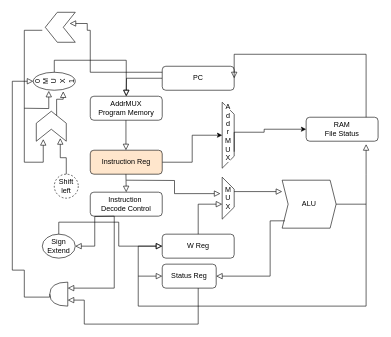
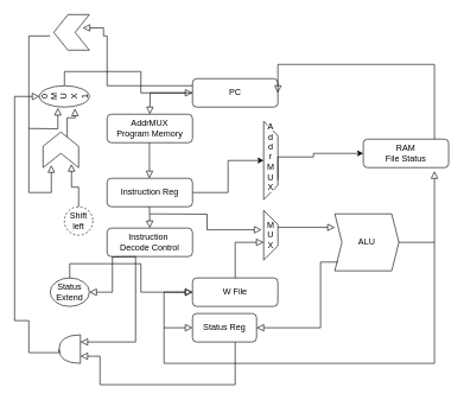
  <mxCell id="0" />
  <mxCell id="1" parent="0" />
  <mxCell id="2" value="" style="rounded=0;html=1;jettySize=auto;orthogonalLoop=1;fontSize=11;endArrow=block;endFill=0;endSize=8;strokeWidth=1;shadow=0;labelBackgroundColor=none;edgeStyle=orthogonalEdgeStyle;" parent="1" source="3" edge="1"><mxGeometry relative="1" as="geometry"><mxPoint x="210" y="160" as="targetPoint" /></mxGeometry></mxCell>
  <mxCell id="3" value="PC" style="rounded=1;whiteSpace=wrap;html=1;fontSize=12;glass=0;strokeWidth=1;shadow=0;" parent="1" vertex="1"><mxGeometry x="270" y="110" width="120" height="40" as="geometry" /></mxCell>
  <mxCell id="4" value="AddrMUX&lt;br&gt;Program Memory" style="rounded=1;whiteSpace=wrap;html=1;fontSize=12;glass=0;strokeWidth=1;shadow=0;" parent="1" vertex="1"><mxGeometry x="150" y="160" width="120" height="40" as="geometry" /></mxCell>
  <mxCell id="5" style="edgeStyle=orthogonalEdgeStyle;rounded=0;orthogonalLoop=1;jettySize=auto;html=1;" edge="1" parent="1" source="6" target="13"><mxGeometry relative="1" as="geometry" /></mxCell>
- <mxCell id="6" value="Instruction Reg" style="rounded=1;whiteSpace=wrap;html=1;fontSize=12;glass=0;strokeWidth=1;shadow=0;fillColor=#ffe6cc;" parent="1" vertex="1"><mxGeometry x="150" y="250" width="120" height="40" as="geometry" /></mxCell>
+ <mxCell id="6" value="Instruction Reg" style="rounded=1;whiteSpace=wrap;html=1;fontSize=12;glass=0;strokeWidth=1;shadow=0;" parent="1" vertex="1"><mxGeometry x="150" y="250" width="120" height="40" as="geometry" /></mxCell>
  <mxCell id="7" value="" style="rounded=0;html=1;jettySize=auto;orthogonalLoop=1;fontSize=11;endArrow=block;endFill=0;endSize=8;strokeWidth=1;shadow=0;labelBackgroundColor=none;edgeStyle=orthogonalEdgeStyle;" edge="1" parent="1"><mxGeometry relative="1" as="geometry"><mxPoint x="209.5" y="200" as="sourcePoint" /><mxPoint x="209.5" y="250" as="targetPoint" /></mxGeometry></mxCell>
- <mxCell id="8" value="W Reg" style="rounded=1;whiteSpace=wrap;html=1;fontSize=12;glass=0;strokeWidth=1;shadow=0;" vertex="1" parent="1"><mxGeometry x="270" y="390" width="120" height="40" as="geometry" /></mxCell>
+ <mxCell id="8" value="W File" style="rounded=1;whiteSpace=wrap;html=1;fontSize=12;glass=0;strokeWidth=1;shadow=0;" vertex="1" parent="1"><mxGeometry x="270" y="390" width="120" height="40" as="geometry" /></mxCell>
  <mxCell id="9" value="Status Reg" style="rounded=1;whiteSpace=wrap;html=1;fontSize=12;glass=0;strokeWidth=1;shadow=0;" vertex="1" parent="1"><mxGeometry x="270" y="440" width="90" height="40" as="geometry" /></mxCell>
  <mxCell id="10" value="RAM&lt;br&gt;File Status" style="rounded=1;whiteSpace=wrap;html=1;fontSize=12;glass=0;strokeWidth=1;shadow=0;" vertex="1" parent="1"><mxGeometry x="510" y="195" width="120" height="40" as="geometry" /></mxCell>
  <mxCell id="11" value="Instruction&amp;nbsp;&lt;br&gt;Decode Control" style="rounded=1;whiteSpace=wrap;html=1;fontSize=12;glass=0;strokeWidth=1;shadow=0;" vertex="1" parent="1"><mxGeometry x="150" y="320" width="120" height="40" as="geometry" /></mxCell>
  <mxCell id="12" value="" style="rounded=0;html=1;jettySize=auto;orthogonalLoop=1;fontSize=11;endArrow=block;endFill=0;endSize=8;strokeWidth=1;shadow=0;labelBackgroundColor=none;edgeStyle=orthogonalEdgeStyle;" edge="1" parent="1"><mxGeometry relative="1" as="geometry"><mxPoint x="209.5" y="290" as="sourcePoint" /><mxPoint x="210" y="320" as="targetPoint" /></mxGeometry></mxCell>
  <mxCell id="13" value="&lt;p style=&quot;line-height: 0.6;&quot;&gt;&lt;br&gt;&lt;/p&gt;" style="shape=trapezoid;perimeter=trapezoidPerimeter;whiteSpace=wrap;html=1;fixedSize=1;rotation=90;" vertex="1" parent="1"><mxGeometry x="325" y="215" width="110" height="20" as="geometry" /></mxCell>
  <mxCell id="14" style="edgeStyle=orthogonalEdgeStyle;rounded=0;orthogonalLoop=1;jettySize=auto;html=1;exitX=0.75;exitY=0;exitDx=0;exitDy=0;" edge="1" parent="1" source="13" target="10"><mxGeometry relative="1" as="geometry"><Array as="points"><mxPoint x="390" y="220" /><mxPoint x="440" y="220" /><mxPoint x="440" y="215" /></Array></mxGeometry></mxCell>
  <mxCell id="15" value="&lt;span style=&quot;background-color: rgb(255, 255, 255);&quot;&gt;A&lt;/span&gt;&lt;br style=&quot;background-color: rgb(255, 255, 255);&quot;&gt;&lt;span style=&quot;background-color: rgb(255, 255, 255);&quot;&gt;d&lt;/span&gt;&lt;br style=&quot;background-color: rgb(255, 255, 255);&quot;&gt;&lt;span style=&quot;background-color: rgb(255, 255, 255);&quot;&gt;d&lt;/span&gt;&lt;br style=&quot;background-color: rgb(255, 255, 255);&quot;&gt;&lt;span style=&quot;background-color: rgb(255, 255, 255);&quot;&gt;r&lt;/span&gt;&lt;br style=&quot;background-color: rgb(255, 255, 255);&quot;&gt;&lt;span style=&quot;background-color: rgb(255, 255, 255);&quot;&gt;M&lt;/span&gt;&lt;br style=&quot;background-color: rgb(255, 255, 255);&quot;&gt;&lt;span style=&quot;background-color: rgb(255, 255, 255);&quot;&gt;U&lt;/span&gt;&lt;br style=&quot;background-color: rgb(255, 255, 255);&quot;&gt;&lt;span style=&quot;background-color: rgb(255, 255, 255);&quot;&gt;X&lt;/span&gt;" style="text;html=1;strokeColor=none;fillColor=none;align=center;verticalAlign=middle;whiteSpace=wrap;rounded=0;" vertex="1" parent="1"><mxGeometry x="350" y="205" width="60" height="30" as="geometry" /></mxCell>
  <mxCell id="16" value="" style="shape=trapezoid;perimeter=trapezoidPerimeter;whiteSpace=wrap;html=1;fixedSize=1;rotation=90;" vertex="1" parent="1"><mxGeometry x="345" y="320" width="70" height="20" as="geometry" /></mxCell>
  <mxCell id="17" value="M&lt;br&gt;U&lt;br&gt;X" style="text;html=1;strokeColor=none;fillColor=none;align=center;verticalAlign=middle;whiteSpace=wrap;rounded=0;" vertex="1" parent="1"><mxGeometry x="370" y="300" width="20" height="60" as="geometry" /></mxCell>
  <mxCell id="18" value="" style="rounded=0;html=1;jettySize=auto;orthogonalLoop=1;fontSize=11;endArrow=block;endFill=0;endSize=8;strokeWidth=1;shadow=0;labelBackgroundColor=none;edgeStyle=orthogonalEdgeStyle;entryX=-0.151;entryY=0.373;entryDx=0;entryDy=0;entryPerimeter=0;" edge="1" parent="1" target="17"><mxGeometry relative="1" as="geometry"><mxPoint x="210" y="300" as="sourcePoint" /><mxPoint x="300" y="355" as="targetPoint" /></mxGeometry></mxCell>
  <mxCell id="19" value="ALU" style="shape=step;perimeter=stepPerimeter;whiteSpace=wrap;html=1;fixedSize=1;size=10;" vertex="1" parent="1"><mxGeometry x="470" y="300" width="90" height="80" as="geometry" /></mxCell>
  <mxCell id="20" value="" style="rounded=0;html=1;jettySize=auto;orthogonalLoop=1;fontSize=11;endArrow=block;endFill=0;endSize=8;strokeWidth=1;shadow=0;labelBackgroundColor=none;edgeStyle=orthogonalEdgeStyle;" edge="1" parent="1"><mxGeometry relative="1" as="geometry"><mxPoint x="390" y="319" as="sourcePoint" /><mxPoint x="470" y="319" as="targetPoint" /></mxGeometry></mxCell>
  <mxCell id="21" value="" style="rounded=0;html=1;jettySize=auto;orthogonalLoop=1;fontSize=11;endArrow=block;endFill=0;endSize=8;strokeWidth=1;shadow=0;labelBackgroundColor=none;edgeStyle=orthogonalEdgeStyle;exitX=1;exitY=0.5;exitDx=0;exitDy=0;entryX=0;entryY=0.5;entryDx=0;entryDy=0;" edge="1" parent="1" source="19" target="9"><mxGeometry relative="1" as="geometry"><mxPoint x="570" y="360" as="sourcePoint" /><mxPoint x="650" y="500" as="targetPoint" /><Array as="points"><mxPoint x="610" y="340" /><mxPoint x="610" y="510" /><mxPoint x="230" y="510" /><mxPoint x="230" y="460" /></Array></mxGeometry></mxCell>
  <mxCell id="22" value="" style="rounded=0;html=1;jettySize=auto;orthogonalLoop=1;fontSize=11;endArrow=block;endFill=0;endSize=8;strokeWidth=1;shadow=0;labelBackgroundColor=none;edgeStyle=orthogonalEdgeStyle;entryX=0;entryY=0.5;entryDx=0;entryDy=0;" edge="1" parent="1" target="8"><mxGeometry relative="1" as="geometry"><mxPoint x="230" y="460" as="sourcePoint" /><mxPoint x="200" y="440" as="targetPoint" /><Array as="points"><mxPoint x="230" y="410" /></Array></mxGeometry></mxCell>
  <mxCell id="23" value="" style="rounded=0;html=1;jettySize=auto;orthogonalLoop=1;fontSize=11;endArrow=block;endFill=0;endSize=8;strokeWidth=1;shadow=0;labelBackgroundColor=none;edgeStyle=orthogonalEdgeStyle;entryX=0;entryY=0.5;entryDx=0;entryDy=0;" edge="1" parent="1"><mxGeometry relative="1" as="geometry"><mxPoint x="330" y="390" as="sourcePoint" /><mxPoint x="370" y="340" as="targetPoint" /><Array as="points"><mxPoint x="330" y="340" /></Array></mxGeometry></mxCell>
  <mxCell id="24" value="" style="rounded=0;html=1;jettySize=auto;orthogonalLoop=1;fontSize=11;endArrow=block;endFill=0;endSize=8;strokeWidth=1;shadow=0;labelBackgroundColor=none;edgeStyle=orthogonalEdgeStyle;exitX=0.049;exitY=0.847;exitDx=0;exitDy=0;exitPerimeter=0;entryX=1;entryY=0.5;entryDx=0;entryDy=0;" edge="1" parent="1" source="19" target="9"><mxGeometry relative="1" as="geometry"><mxPoint x="450" y="470" as="sourcePoint" /><mxPoint x="400" y="470" as="targetPoint" /><Array as="points"><mxPoint x="450" y="368" /><mxPoint x="450" y="460" /></Array></mxGeometry></mxCell>
  <mxCell id="25" value="" style="rounded=0;html=1;jettySize=auto;orthogonalLoop=1;fontSize=11;endArrow=block;endFill=0;endSize=8;strokeWidth=1;shadow=0;labelBackgroundColor=none;edgeStyle=orthogonalEdgeStyle;" edge="1" parent="1"><mxGeometry relative="1" as="geometry"><mxPoint x="610" y="340" as="sourcePoint" /><mxPoint x="610" y="240" as="targetPoint" /><Array as="points"><mxPoint x="610" y="290" /></Array></mxGeometry></mxCell>
  <mxCell id="26" value="" style="rounded=0;html=1;jettySize=auto;orthogonalLoop=1;fontSize=11;endArrow=block;endFill=0;endSize=8;strokeWidth=1;shadow=0;labelBackgroundColor=none;edgeStyle=orthogonalEdgeStyle;entryX=1;entryY=0.5;entryDx=0;entryDy=0;" edge="1" parent="1" target="3"><mxGeometry relative="1" as="geometry"><mxPoint x="610" y="195" as="sourcePoint" /><mxPoint x="610" y="95" as="targetPoint" /><Array as="points"><mxPoint x="610" y="90" /></Array></mxGeometry></mxCell>
  <mxCell id="27" value="" style="shape=step;perimeter=stepPerimeter;whiteSpace=wrap;html=1;fixedSize=1;rotation=-90;" vertex="1" parent="1"><mxGeometry x="60" y="185" width="50" height="50" as="geometry" /></mxCell>
- <mxCell id="28" value="Sign&lt;br&gt;Extend" style="ellipse;whiteSpace=wrap;html=1;" vertex="1" parent="1"><mxGeometry x="70" y="390" width="55" height="40" as="geometry" /></mxCell>
+ <mxCell id="28" value="Status&lt;br&gt;Extend" style="ellipse;whiteSpace=wrap;html=1;" vertex="1" parent="1"><mxGeometry x="70" y="390" width="55" height="40" as="geometry" /></mxCell>
  <mxCell id="29" value="" style="rounded=0;html=1;jettySize=auto;orthogonalLoop=1;fontSize=11;endArrow=block;endFill=0;endSize=8;strokeWidth=1;shadow=0;labelBackgroundColor=none;edgeStyle=orthogonalEdgeStyle;entryX=1;entryY=0.5;entryDx=0;entryDy=0;" edge="1" parent="1" target="28"><mxGeometry relative="1" as="geometry"><mxPoint x="190" y="360" as="sourcePoint" /><mxPoint x="190" y="410" as="targetPoint" /></mxGeometry></mxCell>
  <mxCell id="30" value="Shift&lt;br&gt;left" style="ellipse;whiteSpace=wrap;html=1;dashed=1;" vertex="1" parent="1"><mxGeometry x="90" y="290" width="40" height="40" as="geometry" /></mxCell>
  <mxCell id="31" value="" style="rounded=0;html=1;jettySize=auto;orthogonalLoop=1;fontSize=11;endArrow=block;endFill=0;endSize=8;strokeWidth=1;shadow=0;labelBackgroundColor=none;edgeStyle=orthogonalEdgeStyle;exitX=0.5;exitY=0;exitDx=0;exitDy=0;" edge="1" parent="1" source="28" target="8"><mxGeometry relative="1" as="geometry"><mxPoint x="70" y="400" as="sourcePoint" /><mxPoint x="70" y="350" as="targetPoint" /></mxGeometry></mxCell>
  <mxCell id="32" value="" style="shape=step;perimeter=stepPerimeter;whiteSpace=wrap;html=1;fixedSize=1;rotation=-180;" vertex="1" parent="1"><mxGeometry x="75" y="20" width="50" height="50" as="geometry" /></mxCell>
  <mxCell id="33" value="" style="rounded=0;html=1;jettySize=auto;orthogonalLoop=1;fontSize=11;endArrow=block;endFill=0;endSize=8;strokeWidth=1;shadow=0;labelBackgroundColor=none;edgeStyle=orthogonalEdgeStyle;entryX=0.186;entryY=0.627;entryDx=0;entryDy=0;entryPerimeter=0;exitX=0;exitY=0.25;exitDx=0;exitDy=0;" edge="1" parent="1" source="3" target="32"><mxGeometry relative="1" as="geometry"><mxPoint x="149" y="10" as="sourcePoint" /><mxPoint x="149" y="60" as="targetPoint" /><Array as="points"><mxPoint x="150" y="50" /><mxPoint x="145" y="50" /><mxPoint x="145" y="39" /></Array></mxGeometry></mxCell>
  <mxCell id="34" value="" style="rounded=0;html=1;jettySize=auto;orthogonalLoop=1;fontSize=11;endArrow=block;endFill=0;endSize=8;strokeWidth=1;shadow=0;labelBackgroundColor=none;edgeStyle=orthogonalEdgeStyle;entryX=0.068;entryY=0.232;entryDx=0;entryDy=0;entryPerimeter=0;" edge="1" parent="1" target="27"><mxGeometry relative="1" as="geometry"><mxPoint x="70" y="50" as="sourcePoint" /><mxPoint x="30" y="270" as="targetPoint" /><Array as="points"><mxPoint x="40" y="50" /><mxPoint x="40" y="270" /><mxPoint x="72" y="270" /></Array></mxGeometry></mxCell>
  <mxCell id="35" value="" style="rounded=0;html=1;jettySize=auto;orthogonalLoop=1;fontSize=11;endArrow=block;endFill=0;endSize=8;strokeWidth=1;shadow=0;labelBackgroundColor=none;edgeStyle=orthogonalEdgeStyle;entryX=0.1;entryY=0.8;entryDx=0;entryDy=0;entryPerimeter=0;exitX=0.5;exitY=0;exitDx=0;exitDy=0;" edge="1" parent="1" source="30" target="27"><mxGeometry relative="1" as="geometry"><mxPoint x="129" y="215" as="sourcePoint" /><mxPoint x="129" y="265" as="targetPoint" /></mxGeometry></mxCell>
  <mxCell id="36" value="0&lt;br&gt;M&lt;br&gt;U&lt;br&gt;X&lt;br&gt;1" style="ellipse;whiteSpace=wrap;html=1;rotation=-90;" vertex="1" parent="1"><mxGeometry x="75" y="100" width="30" height="70" as="geometry" /></mxCell>
  <mxCell id="37" value="" style="rounded=0;html=1;jettySize=auto;orthogonalLoop=1;fontSize=11;endArrow=block;endFill=0;endSize=8;strokeWidth=1;shadow=0;labelBackgroundColor=none;edgeStyle=orthogonalEdgeStyle;entryX=-0.066;entryY=0.713;entryDx=0;entryDy=0;entryPerimeter=0;exitX=1;exitY=0.75;exitDx=0;exitDy=0;" edge="1" parent="1" source="27" target="36"><mxGeometry relative="1" as="geometry"><mxPoint x="124" y="180" as="sourcePoint" /><mxPoint x="124" y="230" as="targetPoint" /></mxGeometry></mxCell>
  <mxCell id="38" value="" style="rounded=0;html=1;jettySize=auto;orthogonalLoop=1;fontSize=11;endArrow=block;endFill=0;endSize=8;strokeWidth=1;shadow=0;labelBackgroundColor=none;edgeStyle=orthogonalEdgeStyle;entryX=-0.036;entryY=0.369;entryDx=0;entryDy=0;entryPerimeter=0;" edge="1" parent="1" target="36"><mxGeometry relative="1" as="geometry"><mxPoint x="40" y="180" as="sourcePoint" /><mxPoint x="60" y="210" as="targetPoint" /></mxGeometry></mxCell>
- <mxCell id="39" value="" style="rounded=0;html=1;jettySize=auto;orthogonalLoop=1;fontSize=11;endArrow=block;endFill=0;endSize=8;strokeWidth=1;shadow=0;labelBackgroundColor=none;edgeStyle=orthogonalEdgeStyle;exitX=1;exitY=0.5;exitDx=0;exitDy=0;" edge="1" parent="1" source="36" target="4"><mxGeometry relative="1" as="geometry"><mxPoint x="320" y="130" as="sourcePoint" /><mxPoint x="320" y="180" as="targetPoint" /></mxGeometry></mxCell>
+ <mxCell id="39" value="" style="rounded=0;html=1;jettySize=auto;orthogonalLoop=1;fontSize=11;endArrow=block;endFill=0;endSize=8;strokeWidth=1;shadow=0;labelBackgroundColor=none;edgeStyle=orthogonalEdgeStyle;entryX=0;entryY=0.5;entryDx=0;entryDy=0;exitX=1;exitY=0.5;exitDx=0;exitDy=0;" edge="1" parent="1" source="36" target="3"><mxGeometry relative="1" as="geometry"><mxPoint x="320" y="130" as="sourcePoint" /><mxPoint x="320" y="180" as="targetPoint" /></mxGeometry></mxCell>
  <mxCell id="40" value="" style="shape=or;whiteSpace=wrap;html=1;rotation=-180;" vertex="1" parent="1"><mxGeometry x="82.5" y="470" width="30" height="40" as="geometry" /></mxCell>
  <mxCell id="41" value="" style="rounded=0;html=1;jettySize=auto;orthogonalLoop=1;fontSize=11;endArrow=block;endFill=0;endSize=8;strokeWidth=1;shadow=0;labelBackgroundColor=none;edgeStyle=orthogonalEdgeStyle;entryX=0;entryY=0.25;entryDx=0;entryDy=0;entryPerimeter=0;" edge="1" parent="1" source="9" target="40"><mxGeometry relative="1" as="geometry"><mxPoint x="130" y="590" as="sourcePoint" /><mxPoint x="60" y="530" as="targetPoint" /><Array as="points"><mxPoint x="330" y="540" /><mxPoint x="140" y="540" /><mxPoint x="140" y="500" /></Array></mxGeometry></mxCell>
  <mxCell id="42" value="" style="rounded=0;html=1;jettySize=auto;orthogonalLoop=1;fontSize=11;endArrow=block;endFill=0;endSize=8;strokeWidth=1;shadow=0;labelBackgroundColor=none;edgeStyle=orthogonalEdgeStyle;entryX=0.5;entryY=0;entryDx=0;entryDy=0;exitX=1;exitY=0.5;exitDx=0;exitDy=0;exitPerimeter=0;" edge="1" parent="1" source="40" target="36"><mxGeometry relative="1" as="geometry"><mxPoint x="50" y="490" as="sourcePoint" /><mxPoint x="10" y="130" as="targetPoint" /><Array as="points"><mxPoint x="40" y="495" /><mxPoint x="40" y="450" /><mxPoint x="20" y="450" /><mxPoint x="20" y="135" /></Array></mxGeometry></mxCell>
  <mxCell id="43" value="" style="rounded=0;html=1;jettySize=auto;orthogonalLoop=1;fontSize=11;endArrow=block;endFill=0;endSize=8;strokeWidth=1;shadow=0;labelBackgroundColor=none;edgeStyle=orthogonalEdgeStyle;entryX=0;entryY=0.75;entryDx=0;entryDy=0;entryPerimeter=0;" edge="1" parent="1" target="40"><mxGeometry relative="1" as="geometry"><mxPoint x="190" y="360" as="sourcePoint" /><mxPoint x="190" y="490" as="targetPoint" /><Array as="points"><mxPoint x="190" y="480" /></Array></mxGeometry></mxCell>
